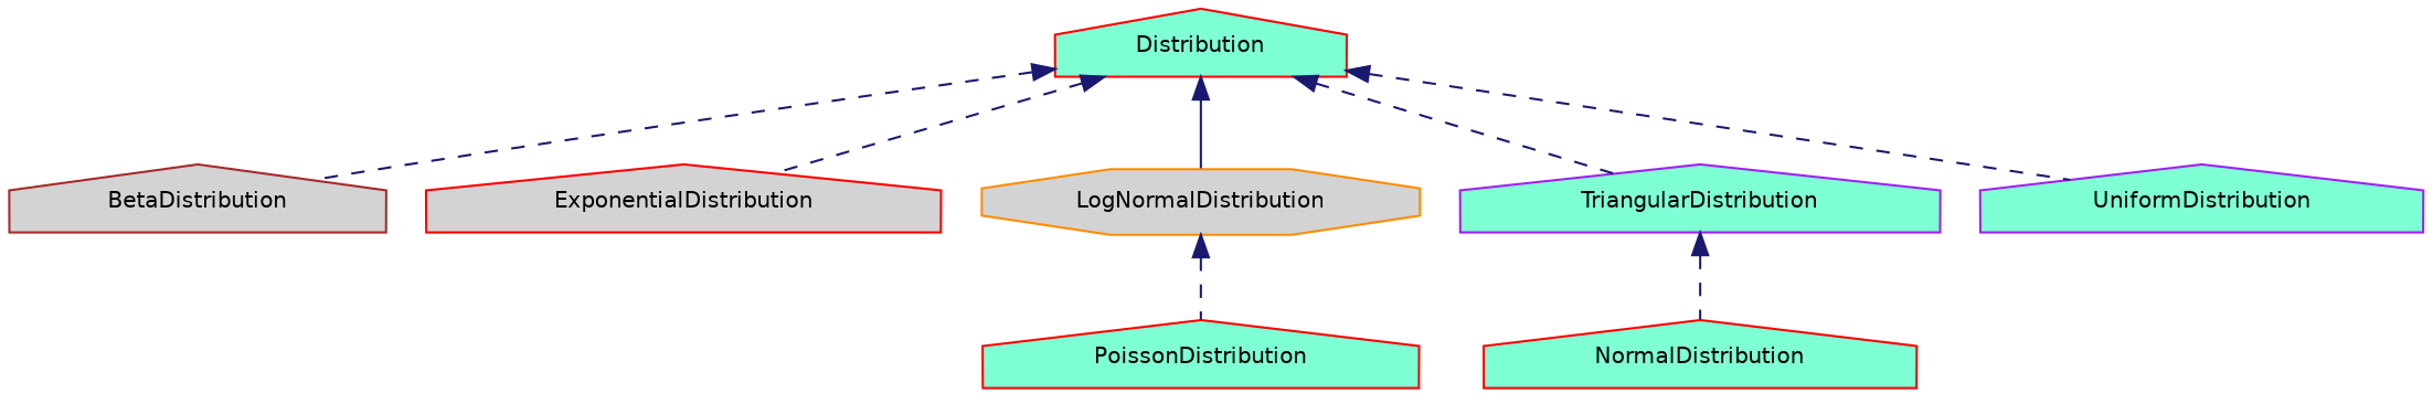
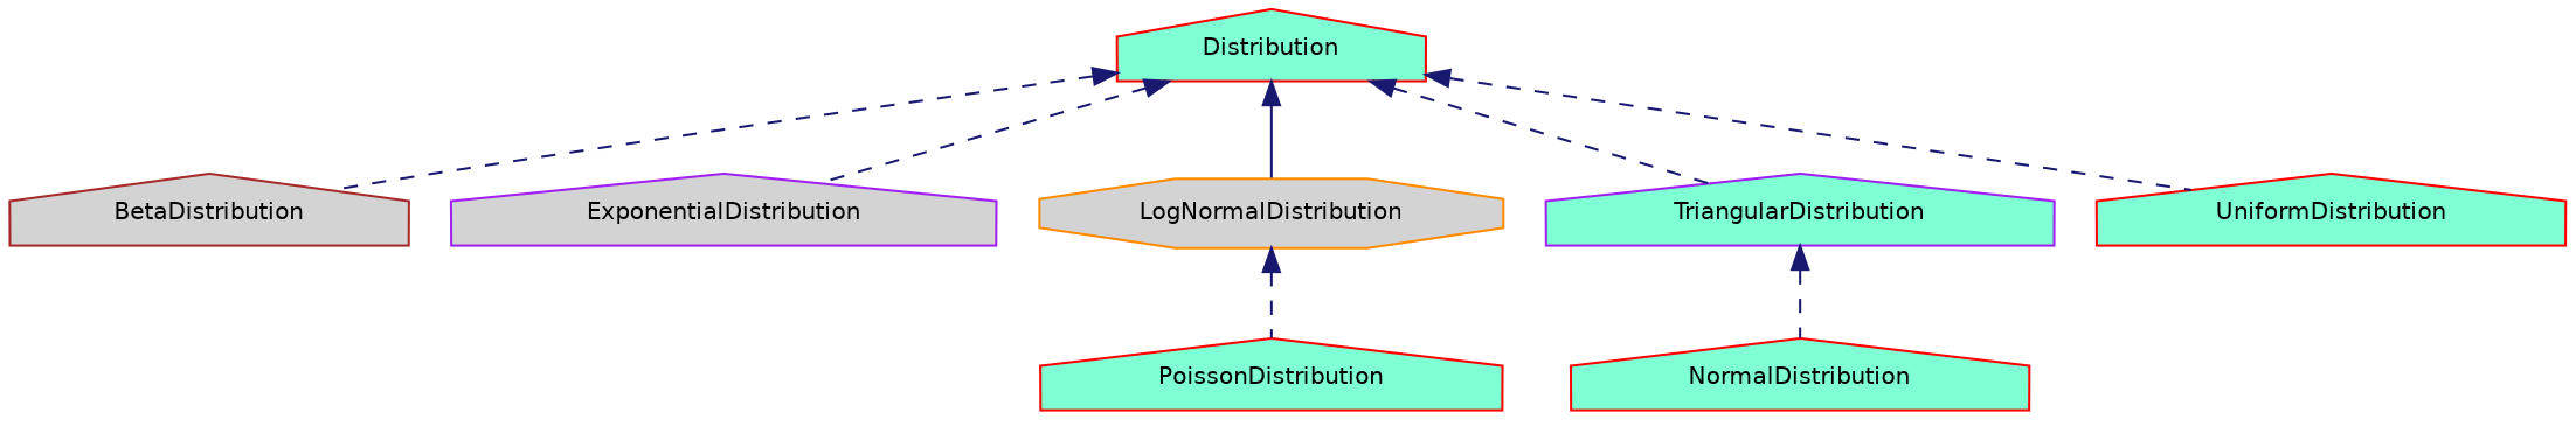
  digraph {
    rankdir=TB
    node [color=red fillcolor=aquamarine fontname=Helvetica fontsize=10 shape=house style=filled]
    edge [color=midnightblue dir=back fontname=Helvetica fontsize=10 labelfontname=Helvetica labelfontsize=10 style=dashed]
    n1 [fontcolor=black height=0.2 label=Distribution width=0.4]
    n2 [color=brown fillcolor=lightgrey height=0.2 label=BetaDistribution width=0.4]
-   n3 [fillcolor=lightgrey height=0.2 label=ExponentialDistribution width=0.4]
+   n3 [color=purple fillcolor=lightgrey height=0.2 label=ExponentialDistribution width=0.4]
    n4 [color=darkorange fillcolor=lightgrey height=0.2 label=LogNormalDistribution shape=octagon width=0.4]
    n5 [color=purple height=0.2 label=TriangularDistribution width=0.4]
-   n6 [color=purple height=0.2 label=UniformDistribution width=0.4]
+   n6 [height=0.2 label=UniformDistribution width=0.4]
    n7 [height=0.2 label=PoissonDistribution width=0.4]
    n8 [height=0.2 label=NormalDistribution width=0.4]
    n1 -> n2
    n1 -> n3
    n1 -> n4 [style=solid]
    n1 -> n5
    n1 -> n6
    n4 -> n7
    n5 -> n8
  }
